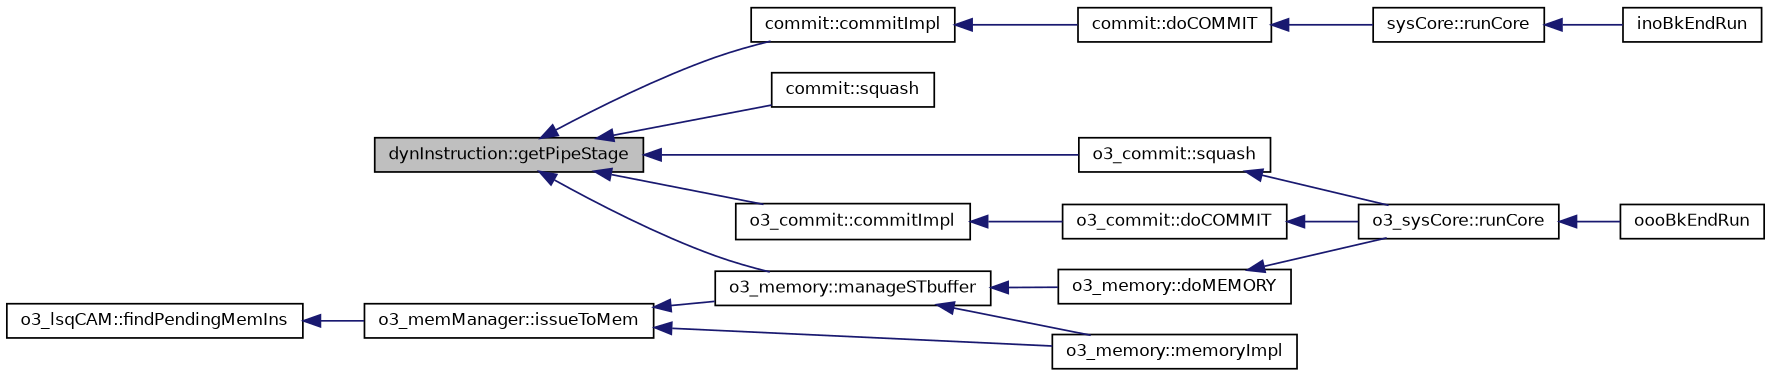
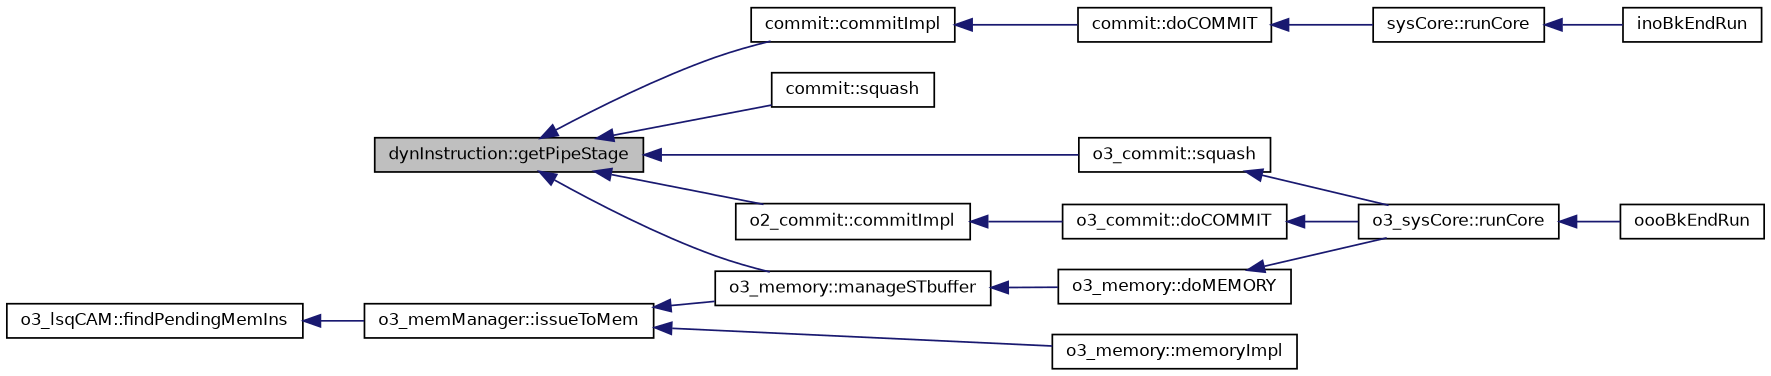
  digraph {
    rankdir=LR
    node [color=black fillcolor=white fontname=Helvetica fontsize=10 shape=record style=filled]
    edge [color=midnightblue dir=back fontname=Helvetica fontsize=10 labelfontname=Helvetica labelfontsize=10 style=solid]
    n1 [fillcolor=grey75 fontcolor=black height=0.2 label="dynInstruction::getPipeStage" width=0.4]
-   n2 [height=0.2 label="o3_commit::commitImpl" width=0.4]
+   n2 [height=0.2 label="o2_commit::commitImpl" width=0.4]
    n3 [height=0.2 label="commit::commitImpl" width=0.4]
    n4 [height=0.2 label="o3_commit::squash" width=0.4]
    n5 [height=0.2 label="commit::squash" width=0.4]
    n6 [height=0.2 label="o3_memory::manageSTbuffer" width=0.4]
    n7 [height=0.2 label="o3_commit::doCOMMIT" width=0.4]
    n8 [height=0.2 label="commit::doCOMMIT" width=0.4]
    n9 [height=0.2 label="o3_lsqCAM::findPendingMemIns" width=0.4]
    n10 [height=0.2 label="o3_memManager::issueToMem" width=0.4]
    n11 [height=0.2 label="o3_sysCore::runCore" width=0.4]
    n12 [height=0.2 label=oooBkEndRun width=0.4]
    n13 [height=0.2 label="sysCore::runCore" width=0.4]
    n14 [height=0.2 label=inoBkEndRun width=0.4]
    n15 [height=0.2 label="o3_memory::memoryImpl" width=0.4]
    n16 [height=0.2 label="o3_memory::doMEMORY" width=0.4]
    n1 -> n2
    n1 -> n3
    n1 -> n4
    n1 -> n5
    n1 -> n6
    n2 -> n7
    n3 -> n8
    n4 -> n11
-   n6 -> n15
    n6 -> n16
    n7 -> n11
    n8 -> n13
    n9 -> n10
    n10 -> n6
    n10 -> n15
    n11 -> n12
    n13 -> n14
    n16 -> n11
  }
